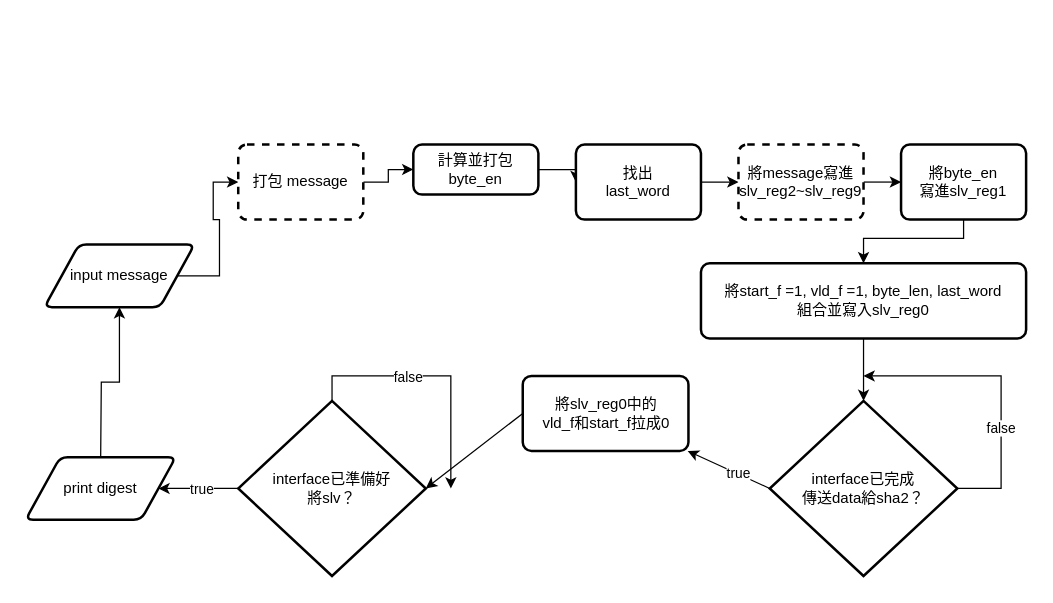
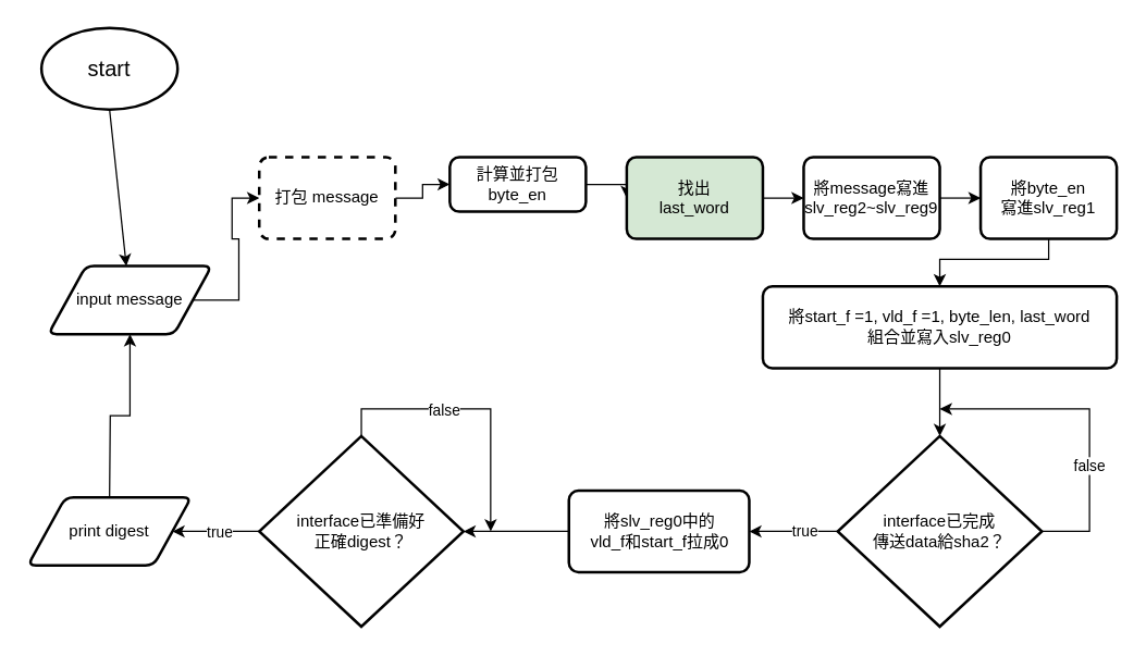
  <mxCell id="0" />
  <mxCell id="1" parent="0" />
+ <mxCell id="2" value="&lt;font style=&quot;font-size: 16px;&quot;&gt;start&lt;/font&gt;" style="strokeWidth=2;html=1;shape=mxgraph.flowchart.start_1;whiteSpace=wrap;" parent="1" vertex="1"><mxGeometry x="30" y="20" width="100" height="60" as="geometry" /></mxCell>
  <mxCell id="3" style="edgeStyle=orthogonalEdgeStyle;rounded=0;orthogonalLoop=1;jettySize=auto;html=1;exitX=1;exitY=0.5;exitDx=0;exitDy=0;entryX=0;entryY=0.5;entryDx=0;entryDy=0;" edge="1" parent="1" source="4" target="6"><mxGeometry relative="1" as="geometry" /></mxCell>
  <mxCell id="4" value="input message" style="shape=parallelogram;html=1;strokeWidth=2;perimeter=parallelogramPerimeter;whiteSpace=wrap;rounded=1;arcSize=12;size=0.23;" parent="1" vertex="1"><mxGeometry x="35" y="195" width="120" height="50" as="geometry" /></mxCell>
  <mxCell id="5" style="edgeStyle=orthogonalEdgeStyle;rounded=0;orthogonalLoop=1;jettySize=auto;html=1;exitX=1;exitY=0.5;exitDx=0;exitDy=0;entryX=0;entryY=0.5;entryDx=0;entryDy=0;" edge="1" parent="1" source="6" target="8"><mxGeometry relative="1" as="geometry" /></mxCell>
  <mxCell id="6" value="打包 message" style="rounded=1;whiteSpace=wrap;html=1;absoluteArcSize=1;arcSize=14;strokeWidth=2;dashed=1;" parent="1" vertex="1"><mxGeometry x="190" y="115" width="100" height="60" as="geometry" /></mxCell>
  <mxCell id="7" style="edgeStyle=orthogonalEdgeStyle;rounded=0;orthogonalLoop=1;jettySize=auto;html=1;exitX=1;exitY=0.5;exitDx=0;exitDy=0;entryX=0;entryY=0.5;entryDx=0;entryDy=0;" edge="1" parent="1" source="8" target="10"><mxGeometry relative="1" as="geometry" /></mxCell>
  <mxCell id="8" value="計算並打包byte_en" style="rounded=1;whiteSpace=wrap;html=1;absoluteArcSize=1;arcSize=14;strokeWidth=2;" parent="1" vertex="1"><mxGeometry x="330" y="115" width="100" height="40" as="geometry" /></mxCell>
  <mxCell id="9" style="edgeStyle=orthogonalEdgeStyle;rounded=0;orthogonalLoop=1;jettySize=auto;html=1;exitX=1;exitY=0.5;exitDx=0;exitDy=0;" edge="1" parent="1" source="10" target="12"><mxGeometry relative="1" as="geometry" /></mxCell>
- <mxCell id="10" value="找出&lt;div&gt;last_word&lt;/div&gt;" style="rounded=1;whiteSpace=wrap;html=1;absoluteArcSize=1;arcSize=14;strokeWidth=2;" parent="1" vertex="1"><mxGeometry x="460" y="115" width="100" height="60" as="geometry" /></mxCell>
+ <mxCell id="10" value="找出&lt;div&gt;last_word&lt;/div&gt;" style="rounded=1;whiteSpace=wrap;html=1;absoluteArcSize=1;arcSize=14;strokeWidth=2;fillColor=#d5e8d4;" parent="1" vertex="1"><mxGeometry x="460" y="115" width="100" height="60" as="geometry" /></mxCell>
  <mxCell id="11" style="edgeStyle=orthogonalEdgeStyle;rounded=0;orthogonalLoop=1;jettySize=auto;html=1;exitX=1;exitY=0.5;exitDx=0;exitDy=0;entryX=0;entryY=0.5;entryDx=0;entryDy=0;" edge="1" parent="1" source="12" target="14"><mxGeometry relative="1" as="geometry" /></mxCell>
- <mxCell id="12" value="將message寫進slv_reg2~slv_reg9" style="rounded=1;whiteSpace=wrap;html=1;absoluteArcSize=1;arcSize=14;strokeWidth=2;dashed=1;" parent="1" vertex="1"><mxGeometry x="590" y="115" width="100" height="60" as="geometry" /></mxCell>
+ <mxCell id="12" value="將message寫進slv_reg2~slv_reg9" style="rounded=1;whiteSpace=wrap;html=1;absoluteArcSize=1;arcSize=14;strokeWidth=2;" parent="1" vertex="1"><mxGeometry x="590" y="115" width="100" height="60" as="geometry" /></mxCell>
  <mxCell id="13" style="edgeStyle=orthogonalEdgeStyle;rounded=0;orthogonalLoop=1;jettySize=auto;html=1;exitX=0.5;exitY=1;exitDx=0;exitDy=0;entryX=0.5;entryY=0;entryDx=0;entryDy=0;" edge="1" parent="1" source="14" target="15"><mxGeometry relative="1" as="geometry"><Array as="points"><mxPoint x="770" y="190" /><mxPoint x="690" y="190" /></Array></mxGeometry></mxCell>
  <mxCell id="14" value="將byte_en&lt;div&gt;寫進slv_reg1&lt;/div&gt;" style="rounded=1;whiteSpace=wrap;html=1;absoluteArcSize=1;arcSize=14;strokeWidth=2;" parent="1" vertex="1"><mxGeometry x="720" y="115" width="100" height="60" as="geometry" /></mxCell>
  <mxCell id="15" value="將start_f =1, vld_f =1, byte_len, last_word&lt;div&gt;組合並寫入slv_reg0&lt;/div&gt;" style="rounded=1;whiteSpace=wrap;html=1;absoluteArcSize=1;arcSize=14;strokeWidth=2;" parent="1" vertex="1"><mxGeometry x="560" y="210" width="260" height="60" as="geometry" /></mxCell>
- <mxCell id="16" value="將slv_reg0中的&lt;div&gt;vld_f和start_f拉成0&lt;/div&gt;" style="rounded=1;whiteSpace=wrap;html=1;absoluteArcSize=1;arcSize=14;strokeWidth=2;direction=west;" parent="1" vertex="1"><mxGeometry x="417.5" y="300" width="132.5" height="60" as="geometry" /></mxCell>
+ <mxCell id="16" value="將slv_reg0中的&lt;div&gt;vld_f和start_f拉成0&lt;/div&gt;" style="rounded=1;whiteSpace=wrap;html=1;absoluteArcSize=1;arcSize=14;strokeWidth=2;direction=west;" parent="1" vertex="1"><mxGeometry x="417.5" y="360" width="132.5" height="60" as="geometry" /></mxCell>
  <mxCell id="17" value="interface已完成&lt;div&gt;傳送data給sha2？&lt;/div&gt;" style="strokeWidth=2;html=1;shape=mxgraph.flowchart.decision;whiteSpace=wrap;direction=west;" parent="1" vertex="1"><mxGeometry x="615" y="320" width="150" height="140" as="geometry" /></mxCell>
  <mxCell id="18" style="edgeStyle=orthogonalEdgeStyle;rounded=0;orthogonalLoop=1;jettySize=auto;html=1;exitX=0.5;exitY=1;exitDx=0;exitDy=0;exitPerimeter=0;" edge="1" parent="1" source="20"><mxGeometry relative="1" as="geometry"><mxPoint x="360" y="390" as="targetPoint" /><Array as="points"><mxPoint x="265" y="300" /><mxPoint x="360" y="300" /></Array></mxGeometry></mxCell>
  <mxCell id="19" value="false" style="edgeLabel;html=1;align=center;verticalAlign=middle;resizable=0;points=[];" vertex="1" connectable="0" parent="18"><mxGeometry x="-0.218" relative="1" as="geometry"><mxPoint as="offset" /></mxGeometry></mxCell>
- <mxCell id="20" value="&lt;span style=&quot;background-color: transparent; color: light-dark(rgb(0, 0, 0), rgb(255, 255, 255));&quot;&gt;interface已準備好&lt;/span&gt;&lt;div&gt;&lt;span style=&quot;background-color: transparent; color: light-dark(rgb(0, 0, 0), rgb(255, 255, 255));&quot;&gt;將slv？&lt;/span&gt;&lt;/div&gt;" style="strokeWidth=2;html=1;shape=mxgraph.flowchart.decision;whiteSpace=wrap;direction=west;" parent="1" vertex="1"><mxGeometry x="190" y="320" width="150" height="140" as="geometry" /></mxCell>
+ <mxCell id="20" value="&lt;span style=&quot;background-color: transparent; color: light-dark(rgb(0, 0, 0), rgb(255, 255, 255));&quot;&gt;interface已準備好&lt;/span&gt;&lt;div&gt;&lt;span style=&quot;background-color: transparent; color: light-dark(rgb(0, 0, 0), rgb(255, 255, 255));&quot;&gt;正確digest？&lt;/span&gt;&lt;/div&gt;" style="strokeWidth=2;html=1;shape=mxgraph.flowchart.decision;whiteSpace=wrap;direction=west;" parent="1" vertex="1"><mxGeometry x="190" y="320" width="150" height="140" as="geometry" /></mxCell>
+ <mxCell id="21" value="" style="endArrow=classic;html=1;rounded=0;exitX=0.5;exitY=1;exitDx=0;exitDy=0;exitPerimeter=0;" parent="1" source="2" target="4" edge="1"><mxGeometry width="50" height="50" relative="1" as="geometry"><mxPoint x="190" y="110" as="sourcePoint" /><mxPoint x="190" y="170" as="targetPoint" /></mxGeometry></mxCell>
  <mxCell id="22" value="" style="endArrow=classic;html=1;rounded=0;exitX=0.5;exitY=1;exitDx=0;exitDy=0;entryX=0.5;entryY=1;entryDx=0;entryDy=0;entryPerimeter=0;" parent="1" source="15" target="17" edge="1"><mxGeometry width="50" height="50" relative="1" as="geometry"><mxPoint x="320" y="290" as="sourcePoint" /><mxPoint x="680" y="320" as="targetPoint" /></mxGeometry></mxCell>
  <mxCell id="23" value="" style="endArrow=classic;html=1;rounded=0;exitX=1;exitY=0.5;exitDx=0;exitDy=0;exitPerimeter=0;" parent="1" source="17" target="16" edge="1"><mxGeometry width="50" height="50" relative="1" as="geometry"><mxPoint x="310" y="510" as="sourcePoint" /><mxPoint x="310" y="560" as="targetPoint" /></mxGeometry></mxCell>
  <mxCell id="24" value="true" style="edgeLabel;html=1;align=center;verticalAlign=middle;resizable=0;points=[];" parent="23" vertex="1" connectable="0"><mxGeometry x="-0.225" y="-1" relative="1" as="geometry"><mxPoint as="offset" /></mxGeometry></mxCell>
  <mxCell id="25" value="" style="endArrow=classic;html=1;rounded=0;exitX=1;exitY=0.5;exitDx=0;exitDy=0;entryX=0;entryY=0.5;entryDx=0;entryDy=0;entryPerimeter=0;" parent="1" source="16" target="20" edge="1"><mxGeometry width="50" height="50" relative="1" as="geometry"><mxPoint x="400" y="550" as="sourcePoint" /><mxPoint x="400" y="640" as="targetPoint" /></mxGeometry></mxCell>
  <mxCell id="26" value="" style="endArrow=classic;html=1;rounded=0;exitX=0;exitY=0.5;exitDx=0;exitDy=0;exitPerimeter=0;" parent="1" source="17" edge="1"><mxGeometry width="50" height="50" relative="1" as="geometry"><mxPoint x="210" y="305" as="sourcePoint" /><mxPoint x="690" y="300" as="targetPoint" /><Array as="points"><mxPoint x="800" y="390" /><mxPoint x="800" y="300" /></Array></mxGeometry></mxCell>
  <mxCell id="27" value="false" style="edgeLabel;html=1;align=center;verticalAlign=middle;resizable=0;points=[];" parent="26" vertex="1" connectable="0"><mxGeometry x="-0.122" y="1" relative="1" as="geometry"><mxPoint y="19" as="offset" /></mxGeometry></mxCell>
  <mxCell id="28" value="" style="endArrow=classic;html=1;rounded=0;exitX=1;exitY=0.5;exitDx=0;exitDy=0;exitPerimeter=0;entryX=1;entryY=0.5;entryDx=0;entryDy=0;" parent="1" source="20" edge="1"><mxGeometry width="50" height="50" relative="1" as="geometry"><mxPoint x="430" y="490" as="sourcePoint" /><mxPoint x="126.2" y="390" as="targetPoint" /></mxGeometry></mxCell>
  <mxCell id="29" value="true" style="edgeLabel;html=1;align=center;verticalAlign=middle;resizable=0;points=[];" parent="28" vertex="1" connectable="0"><mxGeometry x="0.234" y="1" relative="1" as="geometry"><mxPoint x="9" y="-1" as="offset" /></mxGeometry></mxCell>
  <mxCell id="30" style="edgeStyle=orthogonalEdgeStyle;rounded=0;orthogonalLoop=1;jettySize=auto;html=1;exitX=0.5;exitY=0;exitDx=0;exitDy=0;" parent="1" target="4" edge="1"><mxGeometry relative="1" as="geometry"><mxPoint x="80" y="365" as="sourcePoint" /></mxGeometry></mxCell>
  <mxCell id="31" value="print digest" style="shape=parallelogram;html=1;strokeWidth=2;perimeter=parallelogramPerimeter;whiteSpace=wrap;rounded=1;arcSize=12;size=0.23;" vertex="1" parent="1"><mxGeometry x="20" y="365" width="120" height="50" as="geometry" /></mxCell>
